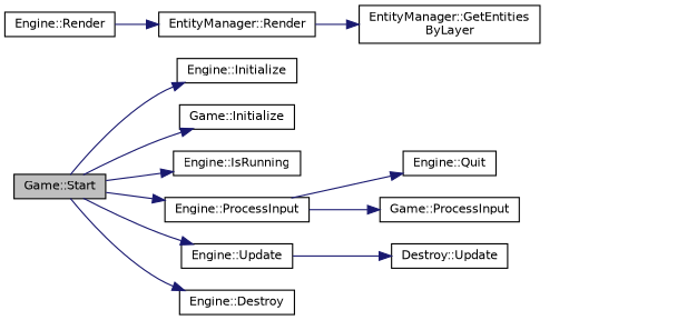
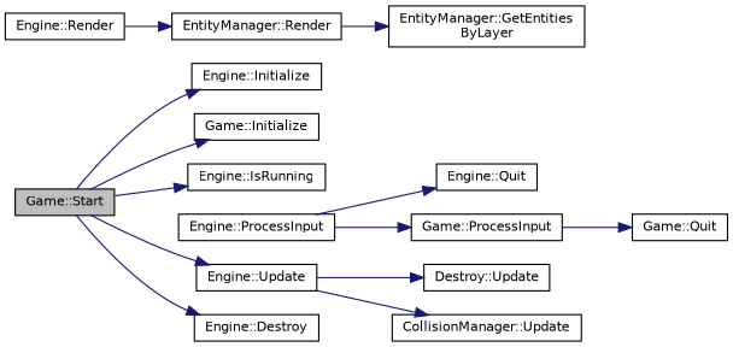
  digraph {
    rankdir=LR
    node [color=black fillcolor=white fontname=Helvetica fontsize=10 shape=record style=filled]
    edge [color=midnightblue fontname=Helvetica fontsize=10 labelfontname=Helvetica labelfontsize=10 style=solid]
    n1 [fillcolor=grey75 fontcolor=black height=0.2 label="Game::Start" width=0.4]
    n2 [height=0.2 label="Engine::Initialize" width=0.4]
    n3 [height=0.2 label="Game::Initialize" width=0.4]
    n4 [height=0.2 label="Engine::IsRunning" width=0.4]
    n5 [height=0.2 label="Engine::ProcessInput" width=0.4]
    n6 [height=0.2 label="Engine::Update" width=0.4]
    n7 [height=0.2 label="Engine::Destroy" width=0.4]
    n8 [height=0.2 label="Engine::Quit" width=0.4]
    n9 [height=0.2 label="Game::ProcessInput" width=0.4]
    n10 [height=0.2 label="Destroy::Update" width=0.4]
+   n11 [height=0.2 label="CollisionManager::Update" width=0.4]
    n12 [height=0.2 label="Engine::Render" width=0.4]
    n13 [height=0.2 label="EntityManager::Render" width=0.4]
+   n14 [height=0.2 label="Game::Quit" width=0.4]
    n15 [height=0.2 label="EntityManager::GetEntities\lByLayer" width=0.4]
    n1 -> n2
    n1 -> n3
    n1 -> n4
-   n1 -> n5
    n1 -> n6
    n1 -> n7
    n5 -> n8
    n5 -> n9
    n6 -> n10
+   n6 -> n11
+   n9 -> n14
    n12 -> n13
    n13 -> n15
  }
